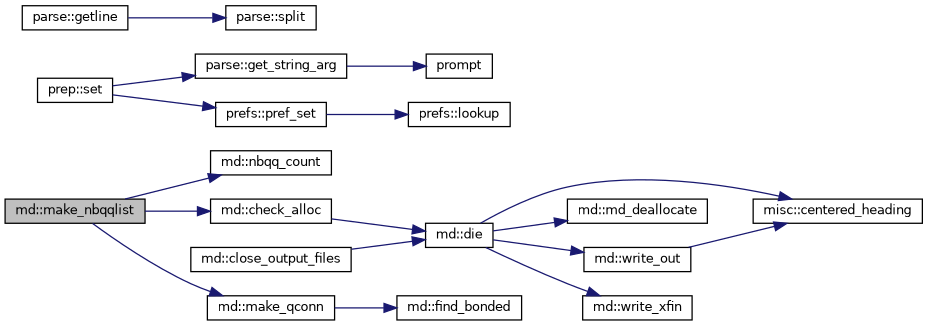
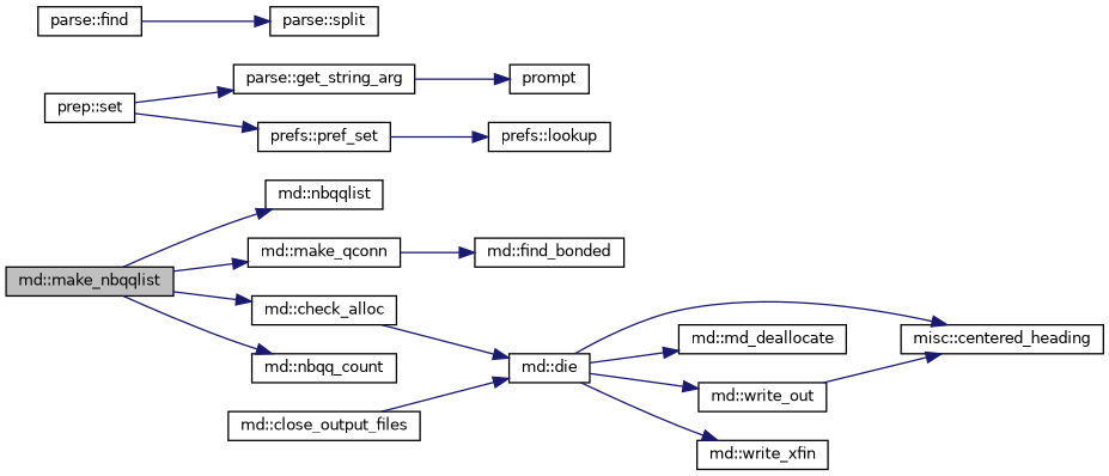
  digraph {
    rankdir=LR
    node [color=black fillcolor=white fontname=Helvetica fontsize=10 shape=record style=filled]
    edge [color=midnightblue fontname=Helvetica fontsize=10 labelfontname=Helvetica labelfontsize=10 style=solid]
    n1 [fillcolor=grey75 fontcolor=black height=0.2 label="md::make_nbqqlist" width=0.4]
    n2 [height=0.2 label="md::check_alloc" width=0.4]
    n3 [height=0.2 label="md::make_qconn" width=0.4]
    n4 [height=0.2 label="md::nbqq_count" width=0.4]
+   n5 [height=0.2 label="md::nbqqlist" width=0.4]
    n6 [height=0.2 label="md::die" width=0.4]
    n7 [height=0.2 label="md::find_bonded" width=0.4]
    n8 [height=0.2 label="misc::centered_heading" width=0.4]
    n9 [height=0.2 label="md::md_deallocate" width=0.4]
    n10 [height=0.2 label="md::write_out" width=0.4]
    n11 [height=0.2 label="md::write_xfin" width=0.4]
    n12 [height=0.2 label="md::close_output_files" width=0.4]
    n13 [height=0.2 label="prep::set" width=0.4]
    n14 [height=0.2 label="parse::get_string_arg" width=0.4]
    n15 [height=0.2 label="prefs::pref_set" width=0.4]
    n16 [height=0.2 label=prompt width=0.4]
    n17 [height=0.2 label="prefs::lookup" width=0.4]
-   n18 [height=0.2 label="parse::getline" width=0.4]
+   n18 [height=0.2 label="parse::find" width=0.4]
    n19 [height=0.2 label="parse::split" width=0.4]
    n1 -> n2
    n1 -> n3
    n1 -> n4
+   n1 -> n5
    n2 -> n6
    n3 -> n7
    n6 -> n8
    n6 -> n9
    n6 -> n10
    n6 -> n11
    n10 -> n8
    n12 -> n6
    n13 -> n14
    n13 -> n15
    n14 -> n16
    n15 -> n17
    n18 -> n19
  }
